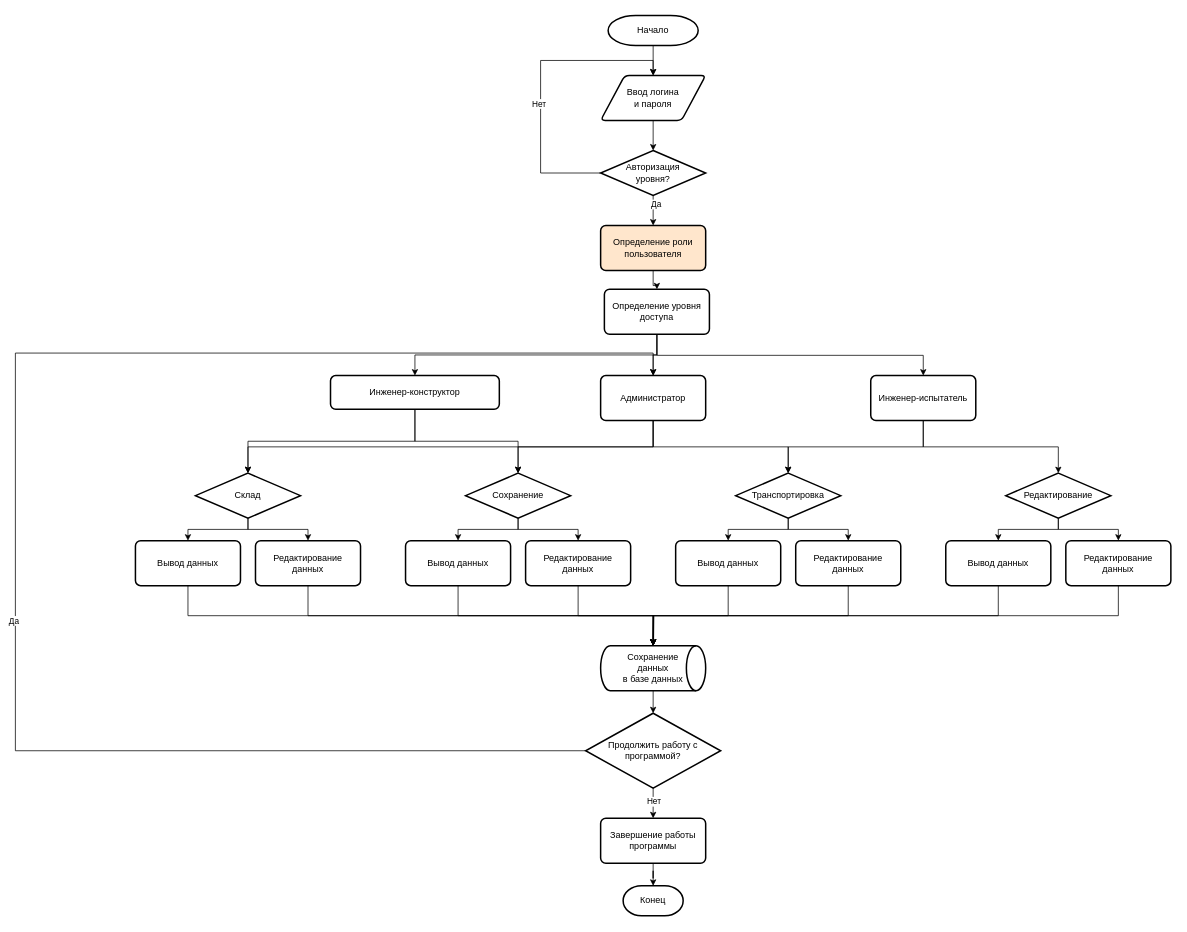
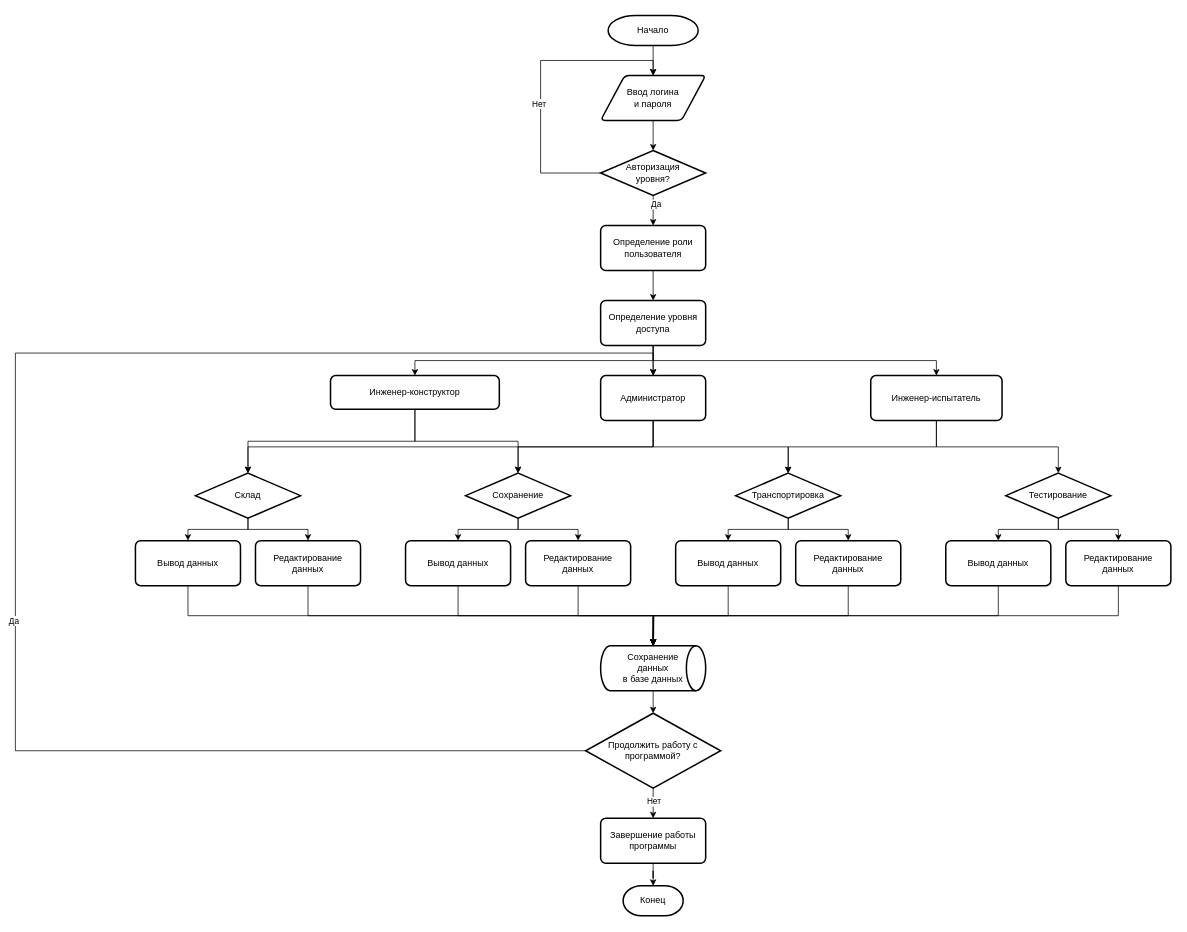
  <mxCell id="0" />
  <mxCell id="1" parent="0" />
  <mxCell id="2" value="" style="edgeStyle=orthogonalEdgeStyle;rounded=0;orthogonalLoop=1;jettySize=auto;html=1;" edge="1" parent="1" source="3" target="11"><mxGeometry relative="1" as="geometry" /></mxCell>
  <mxCell id="3" value="Начало" style="strokeWidth=2;html=1;shape=mxgraph.flowchart.terminator;whiteSpace=wrap;" vertex="1" parent="1"><mxGeometry x="810" y="20" width="120" height="40" as="geometry" /></mxCell>
  <mxCell id="4" value="Конец" style="strokeWidth=2;html=1;shape=mxgraph.flowchart.terminator;whiteSpace=wrap;" vertex="1" parent="1"><mxGeometry x="830" y="1180" width="80" height="40" as="geometry" /></mxCell>
  <mxCell id="5" value="" style="edgeStyle=orthogonalEdgeStyle;rounded=0;orthogonalLoop=1;jettySize=auto;html=1;" edge="1" parent="1" source="9" target="13"><mxGeometry relative="1" as="geometry" /></mxCell>
  <mxCell id="6" value="Да" style="edgeLabel;html=1;align=center;verticalAlign=middle;resizable=0;points=[];" vertex="1" connectable="0" parent="5"><mxGeometry x="-0.45" y="3" relative="1" as="geometry"><mxPoint as="offset" /></mxGeometry></mxCell>
  <mxCell id="7" style="edgeStyle=orthogonalEdgeStyle;rounded=0;orthogonalLoop=1;jettySize=auto;html=1;exitX=0;exitY=0.5;exitDx=0;exitDy=0;exitPerimeter=0;entryX=0.5;entryY=0;entryDx=0;entryDy=0;" edge="1" parent="1" source="9" target="11"><mxGeometry relative="1" as="geometry"><Array as="points"><mxPoint x="720" y="230" /><mxPoint x="720" y="80" /><mxPoint x="870" y="80" /></Array></mxGeometry></mxCell>
  <mxCell id="8" value="Нет" style="edgeLabel;html=1;align=center;verticalAlign=middle;resizable=0;points=[];" vertex="1" connectable="0" parent="7"><mxGeometry x="-0.135" y="3" relative="1" as="geometry"><mxPoint as="offset" /></mxGeometry></mxCell>
  <mxCell id="9" value="Авторизация&lt;br&gt;уровня?" style="strokeWidth=2;html=1;shape=mxgraph.flowchart.decision;whiteSpace=wrap;" vertex="1" parent="1"><mxGeometry x="800" y="200" width="140" height="60" as="geometry" /></mxCell>
  <mxCell id="10" value="" style="edgeStyle=orthogonalEdgeStyle;rounded=0;orthogonalLoop=1;jettySize=auto;html=1;" edge="1" parent="1" source="11" target="9"><mxGeometry relative="1" as="geometry" /></mxCell>
  <mxCell id="11" value="Ввод логина&lt;br&gt;и пароля" style="shape=parallelogram;html=1;strokeWidth=2;perimeter=parallelogramPerimeter;whiteSpace=wrap;rounded=1;arcSize=12;size=0.23;" vertex="1" parent="1"><mxGeometry x="800" y="100" width="140" height="60" as="geometry" /></mxCell>
  <mxCell id="12" value="" style="edgeStyle=orthogonalEdgeStyle;rounded=0;orthogonalLoop=1;jettySize=auto;html=1;" edge="1" parent="1" source="13" target="16"><mxGeometry relative="1" as="geometry" /></mxCell>
- <mxCell id="13" value="Определение роли пользователя" style="rounded=1;whiteSpace=wrap;html=1;absoluteArcSize=1;arcSize=14;strokeWidth=2;fillColor=#ffe6cc;" vertex="1" parent="1"><mxGeometry x="800" y="300" width="140" height="60" as="geometry" /></mxCell>
+ <mxCell id="13" value="Определение роли пользователя" style="rounded=1;whiteSpace=wrap;html=1;absoluteArcSize=1;arcSize=14;strokeWidth=2;" vertex="1" parent="1"><mxGeometry x="800" y="300" width="140" height="60" as="geometry" /></mxCell>
  <mxCell id="14" value="" style="edgeStyle=orthogonalEdgeStyle;rounded=0;orthogonalLoop=1;jettySize=auto;html=1;" edge="1" parent="1" source="16" target="44"><mxGeometry relative="1" as="geometry" /></mxCell>
  <mxCell id="15" style="edgeStyle=orthogonalEdgeStyle;rounded=0;orthogonalLoop=1;jettySize=auto;html=1;entryX=0.5;entryY=0;entryDx=0;entryDy=0;exitX=0.5;exitY=1;exitDx=0;exitDy=0;" edge="1" parent="1" source="16" target="43"><mxGeometry relative="1" as="geometry" /></mxCell>
- <mxCell id="16" value="Определение уровня доступа" style="rounded=1;whiteSpace=wrap;html=1;absoluteArcSize=1;arcSize=14;strokeWidth=2;" vertex="1" parent="1"><mxGeometry x="805" y="385" width="140" height="60" as="geometry" /></mxCell>
+ <mxCell id="16" value="Определение уровня доступа" style="rounded=1;whiteSpace=wrap;html=1;absoluteArcSize=1;arcSize=14;strokeWidth=2;" vertex="1" parent="1"><mxGeometry x="800" y="400" width="140" height="60" as="geometry" /></mxCell>
  <mxCell id="17" style="edgeStyle=orthogonalEdgeStyle;rounded=0;orthogonalLoop=1;jettySize=auto;html=1;exitX=0.5;exitY=1;exitDx=0;exitDy=0;" edge="1" parent="1" source="18"><mxGeometry relative="1" as="geometry"><mxPoint x="870" y="900" as="targetPoint" /><Array as="points"><mxPoint x="410" y="820" /><mxPoint x="871" y="820" /></Array></mxGeometry></mxCell>
  <mxCell id="18" value="Редактирование&lt;br&gt;данных" style="rounded=1;whiteSpace=wrap;html=1;absoluteArcSize=1;arcSize=14;strokeWidth=2;" vertex="1" parent="1"><mxGeometry x="340" y="720" width="140" height="60" as="geometry" /></mxCell>
  <mxCell id="19" value="Вывод данных" style="rounded=1;whiteSpace=wrap;html=1;absoluteArcSize=1;arcSize=14;strokeWidth=2;" vertex="1" parent="1"><mxGeometry x="180" y="720" width="140" height="60" as="geometry" /></mxCell>
  <mxCell id="20" style="edgeStyle=orthogonalEdgeStyle;rounded=0;orthogonalLoop=1;jettySize=auto;html=1;exitX=0.5;exitY=1;exitDx=0;exitDy=0;" edge="1" parent="1" source="21"><mxGeometry relative="1" as="geometry"><mxPoint x="870" y="860" as="targetPoint" /></mxGeometry></mxCell>
  <mxCell id="21" value="Редактирование&lt;br&gt;данных" style="rounded=1;whiteSpace=wrap;html=1;absoluteArcSize=1;arcSize=14;strokeWidth=2;" vertex="1" parent="1"><mxGeometry x="700" y="720" width="140" height="60" as="geometry" /></mxCell>
  <mxCell id="22" value="Вывод данных" style="rounded=1;whiteSpace=wrap;html=1;absoluteArcSize=1;arcSize=14;strokeWidth=2;" vertex="1" parent="1"><mxGeometry x="540" y="720" width="140" height="60" as="geometry" /></mxCell>
  <mxCell id="23" value="Редактирование&lt;br&gt;данных" style="rounded=1;whiteSpace=wrap;html=1;absoluteArcSize=1;arcSize=14;strokeWidth=2;" vertex="1" parent="1"><mxGeometry x="1060" y="720" width="140" height="60" as="geometry" /></mxCell>
  <mxCell id="24" style="edgeStyle=orthogonalEdgeStyle;rounded=0;orthogonalLoop=1;jettySize=auto;html=1;exitX=0.5;exitY=1;exitDx=0;exitDy=0;" edge="1" parent="1" source="25"><mxGeometry relative="1" as="geometry"><mxPoint x="870" y="860" as="targetPoint" /></mxGeometry></mxCell>
  <mxCell id="25" value="Вывод данных" style="rounded=1;whiteSpace=wrap;html=1;absoluteArcSize=1;arcSize=14;strokeWidth=2;" vertex="1" parent="1"><mxGeometry x="900" y="720" width="140" height="60" as="geometry" /></mxCell>
  <mxCell id="26" value="Редактирование&lt;br&gt;данных" style="rounded=1;whiteSpace=wrap;html=1;absoluteArcSize=1;arcSize=14;strokeWidth=2;" vertex="1" parent="1"><mxGeometry x="1420" y="720" width="140" height="60" as="geometry" /></mxCell>
  <mxCell id="27" style="edgeStyle=orthogonalEdgeStyle;rounded=0;orthogonalLoop=1;jettySize=auto;html=1;exitX=0.5;exitY=1;exitDx=0;exitDy=0;" edge="1" parent="1" source="28"><mxGeometry relative="1" as="geometry"><mxPoint x="870" y="860" as="targetPoint" /></mxGeometry></mxCell>
  <mxCell id="28" value="Вывод данных" style="rounded=1;whiteSpace=wrap;html=1;absoluteArcSize=1;arcSize=14;strokeWidth=2;" vertex="1" parent="1"><mxGeometry x="1260" y="720" width="140" height="60" as="geometry" /></mxCell>
  <mxCell id="29" value="" style="endArrow=classic;html=1;rounded=0;exitX=0.5;exitY=1;exitDx=0;exitDy=0;entryX=0.5;entryY=0;entryDx=0;entryDy=0;edgeStyle=elbowEdgeStyle;elbow=vertical;" edge="1" parent="1" target="19"><mxGeometry width="50" height="50" relative="1" as="geometry"><mxPoint x="330" y="690" as="sourcePoint" /><mxPoint x="610" y="580" as="targetPoint" /></mxGeometry></mxCell>
  <mxCell id="30" value="" style="endArrow=classic;html=1;rounded=0;entryX=0.5;entryY=0;entryDx=0;entryDy=0;edgeStyle=elbowEdgeStyle;elbow=vertical;exitX=0.5;exitY=1;exitDx=0;exitDy=0;exitPerimeter=0;" edge="1" parent="1" source="38" target="18"><mxGeometry width="50" height="50" relative="1" as="geometry"><mxPoint x="330" y="690" as="sourcePoint" /><mxPoint x="660" y="520" as="targetPoint" /></mxGeometry></mxCell>
  <mxCell id="31" value="" style="endArrow=classic;html=1;rounded=0;entryX=0.5;entryY=0;entryDx=0;entryDy=0;edgeStyle=elbowEdgeStyle;elbow=vertical;exitX=0.5;exitY=1;exitDx=0;exitDy=0;" edge="1" parent="1" target="28"><mxGeometry width="50" height="50" relative="1" as="geometry"><mxPoint x="1410" y="690" as="sourcePoint" /><mxPoint x="1230" y="700" as="targetPoint" /></mxGeometry></mxCell>
  <mxCell id="32" value="" style="endArrow=classic;html=1;rounded=0;entryX=0.5;entryY=0;entryDx=0;entryDy=0;edgeStyle=elbowEdgeStyle;elbow=vertical;exitX=0.5;exitY=1;exitDx=0;exitDy=0;" edge="1" parent="1" target="26"><mxGeometry width="50" height="50" relative="1" as="geometry"><mxPoint x="1410" y="690" as="sourcePoint" /><mxPoint x="1430" y="750" as="targetPoint" /></mxGeometry></mxCell>
  <mxCell id="33" value="" style="endArrow=classic;html=1;rounded=0;entryX=0.5;entryY=0;entryDx=0;entryDy=0;edgeStyle=elbowEdgeStyle;elbow=vertical;exitX=0.5;exitY=1;exitDx=0;exitDy=0;" edge="1" parent="1" target="25"><mxGeometry width="50" height="50" relative="1" as="geometry"><mxPoint x="1050" y="690" as="sourcePoint" /><mxPoint x="910" y="710" as="targetPoint" /></mxGeometry></mxCell>
  <mxCell id="34" value="" style="endArrow=classic;html=1;rounded=0;entryX=0.5;entryY=0;entryDx=0;entryDy=0;edgeStyle=elbowEdgeStyle;elbow=vertical;exitX=0.5;exitY=1;exitDx=0;exitDy=0;" edge="1" parent="1" target="23"><mxGeometry width="50" height="50" relative="1" as="geometry"><mxPoint x="1050" y="690" as="sourcePoint" /><mxPoint x="1130" y="840" as="targetPoint" /></mxGeometry></mxCell>
  <mxCell id="35" value="" style="endArrow=classic;html=1;rounded=0;entryX=0.5;entryY=0;entryDx=0;entryDy=0;edgeStyle=elbowEdgeStyle;elbow=vertical;exitX=0.5;exitY=1;exitDx=0;exitDy=0;" edge="1" parent="1" target="22"><mxGeometry width="50" height="50" relative="1" as="geometry"><mxPoint x="690" y="690" as="sourcePoint" /><mxPoint x="950" y="920" as="targetPoint" /></mxGeometry></mxCell>
  <mxCell id="36" value="" style="endArrow=classic;html=1;rounded=0;entryX=0.5;entryY=0;entryDx=0;entryDy=0;edgeStyle=elbowEdgeStyle;elbow=vertical;exitX=0.5;exitY=1;exitDx=0;exitDy=0;" edge="1" parent="1" target="21"><mxGeometry width="50" height="50" relative="1" as="geometry"><mxPoint x="690" y="690" as="sourcePoint" /><mxPoint x="790" y="760" as="targetPoint" /></mxGeometry></mxCell>
  <mxCell id="37" value="Сохранение &lt;br&gt;данных &lt;br&gt;в базе данных" style="strokeWidth=2;html=1;shape=mxgraph.flowchart.direct_data;whiteSpace=wrap;" vertex="1" parent="1"><mxGeometry x="800" y="860" width="140" height="60" as="geometry" /></mxCell>
  <mxCell id="38" value="Склад" style="strokeWidth=2;html=1;shape=mxgraph.flowchart.decision;whiteSpace=wrap;" vertex="1" parent="1"><mxGeometry x="260" y="630" width="140" height="60" as="geometry" /></mxCell>
- <mxCell id="39" value="Редактирование" style="strokeWidth=2;html=1;shape=mxgraph.flowchart.decision;whiteSpace=wrap;" vertex="1" parent="1"><mxGeometry x="1340" y="630" width="140" height="60" as="geometry" /></mxCell>
+ <mxCell id="39" value="Тестирование" style="strokeWidth=2;html=1;shape=mxgraph.flowchart.decision;whiteSpace=wrap;" vertex="1" parent="1"><mxGeometry x="1340" y="630" width="140" height="60" as="geometry" /></mxCell>
  <mxCell id="40" value="Транспортировка" style="strokeWidth=2;html=1;shape=mxgraph.flowchart.decision;whiteSpace=wrap;" vertex="1" parent="1"><mxGeometry x="980" y="630" width="140" height="60" as="geometry" /></mxCell>
  <mxCell id="41" value="Сохранение" style="strokeWidth=2;html=1;shape=mxgraph.flowchart.decision;whiteSpace=wrap;" vertex="1" parent="1"><mxGeometry x="620" y="630" width="140" height="60" as="geometry" /></mxCell>
  <mxCell id="42" value="" style="edgeStyle=orthogonalEdgeStyle;rounded=0;orthogonalLoop=1;jettySize=auto;html=1;exitX=0.5;exitY=1;exitDx=0;exitDy=0;" edge="1" parent="1" source="43" target="41"><mxGeometry relative="1" as="geometry" /></mxCell>
  <mxCell id="43" value="Инженер-конструктор" style="rounded=1;whiteSpace=wrap;html=1;absoluteArcSize=1;arcSize=14;strokeWidth=2;" vertex="1" parent="1"><mxGeometry x="440" y="500" width="225" height="45" as="geometry" /></mxCell>
  <mxCell id="44" value="Администратор" style="rounded=1;whiteSpace=wrap;html=1;absoluteArcSize=1;arcSize=14;strokeWidth=2;" vertex="1" parent="1"><mxGeometry x="800" y="500" width="140" height="60" as="geometry" /></mxCell>
- <mxCell id="45" value="Инженер-испытатель" style="rounded=1;whiteSpace=wrap;html=1;absoluteArcSize=1;arcSize=14;strokeWidth=2;" vertex="1" parent="1"><mxGeometry x="1160" y="500" width="140" height="60" as="geometry" /></mxCell>
+ <mxCell id="45" value="Инженер-испытатель" style="rounded=1;whiteSpace=wrap;html=1;absoluteArcSize=1;arcSize=14;strokeWidth=2;" vertex="1" parent="1"><mxGeometry x="1160" y="500" width="175" height="60" as="geometry" /></mxCell>
  <mxCell id="46" value="" style="endArrow=classic;html=1;rounded=0;exitX=0.5;exitY=1;exitDx=0;exitDy=0;entryX=0.5;entryY=0;entryDx=0;entryDy=0;edgeStyle=elbowEdgeStyle;elbow=vertical;" edge="1" parent="1" source="16" target="45"><mxGeometry width="50" height="50" relative="1" as="geometry"><mxPoint x="1170" y="450" as="sourcePoint" /><mxPoint x="1220" y="400" as="targetPoint" /></mxGeometry></mxCell>
  <mxCell id="47" style="edgeStyle=orthogonalEdgeStyle;rounded=0;orthogonalLoop=1;jettySize=auto;html=1;entryX=0.5;entryY=0;entryDx=0;entryDy=0;entryPerimeter=0;exitX=0.5;exitY=1;exitDx=0;exitDy=0;" edge="1" parent="1" source="43" target="38"><mxGeometry relative="1" as="geometry" /></mxCell>
  <mxCell id="48" style="edgeStyle=orthogonalEdgeStyle;rounded=0;orthogonalLoop=1;jettySize=auto;html=1;entryX=0.5;entryY=0;entryDx=0;entryDy=0;entryPerimeter=0;exitX=0.5;exitY=1;exitDx=0;exitDy=0;" edge="1" parent="1" source="45" target="40"><mxGeometry relative="1" as="geometry" /></mxCell>
  <mxCell id="49" style="edgeStyle=orthogonalEdgeStyle;rounded=0;orthogonalLoop=1;jettySize=auto;html=1;entryX=0.5;entryY=0;entryDx=0;entryDy=0;entryPerimeter=0;exitX=0.5;exitY=1;exitDx=0;exitDy=0;" edge="1" parent="1" source="45" target="39"><mxGeometry relative="1" as="geometry" /></mxCell>
  <mxCell id="50" style="edgeStyle=orthogonalEdgeStyle;rounded=0;orthogonalLoop=1;jettySize=auto;html=1;entryX=0.5;entryY=0;entryDx=0;entryDy=0;entryPerimeter=0;exitX=0.5;exitY=1;exitDx=0;exitDy=0;" edge="1" parent="1" source="44" target="41"><mxGeometry relative="1" as="geometry"><mxPoint x="890" y="620" as="sourcePoint" /></mxGeometry></mxCell>
  <mxCell id="51" style="edgeStyle=orthogonalEdgeStyle;rounded=0;orthogonalLoop=1;jettySize=auto;html=1;entryX=0.5;entryY=0;entryDx=0;entryDy=0;entryPerimeter=0;exitX=0.5;exitY=1;exitDx=0;exitDy=0;" edge="1" parent="1" source="44" target="38"><mxGeometry relative="1" as="geometry" /></mxCell>
  <mxCell id="52" style="edgeStyle=orthogonalEdgeStyle;rounded=0;orthogonalLoop=1;jettySize=auto;html=1;entryX=0.5;entryY=0;entryDx=0;entryDy=0;entryPerimeter=0;exitX=0.5;exitY=1;exitDx=0;exitDy=0;" edge="1" parent="1" source="44" target="40"><mxGeometry relative="1" as="geometry" /></mxCell>
  <mxCell id="53" style="edgeStyle=orthogonalEdgeStyle;rounded=0;orthogonalLoop=1;jettySize=auto;html=1;entryX=0.5;entryY=0;entryDx=0;entryDy=0;entryPerimeter=0;exitX=0.5;exitY=1;exitDx=0;exitDy=0;" edge="1" parent="1" source="19" target="37"><mxGeometry relative="1" as="geometry" /></mxCell>
  <mxCell id="54" style="edgeStyle=orthogonalEdgeStyle;rounded=0;orthogonalLoop=1;jettySize=auto;html=1;entryX=0.5;entryY=0;entryDx=0;entryDy=0;entryPerimeter=0;exitX=0.5;exitY=1;exitDx=0;exitDy=0;" edge="1" parent="1" source="22" target="37"><mxGeometry relative="1" as="geometry" /></mxCell>
  <mxCell id="55" style="edgeStyle=orthogonalEdgeStyle;rounded=0;orthogonalLoop=1;jettySize=auto;html=1;exitX=0.5;exitY=1;exitDx=0;exitDy=0;entryX=0.5;entryY=0;entryDx=0;entryDy=0;entryPerimeter=0;" edge="1" parent="1" source="23" target="37"><mxGeometry relative="1" as="geometry" /></mxCell>
  <mxCell id="56" style="edgeStyle=orthogonalEdgeStyle;rounded=0;orthogonalLoop=1;jettySize=auto;html=1;exitX=0.5;exitY=1;exitDx=0;exitDy=0;entryX=0.5;entryY=0;entryDx=0;entryDy=0;entryPerimeter=0;" edge="1" parent="1" source="26" target="37"><mxGeometry relative="1" as="geometry" /></mxCell>
  <mxCell id="57" style="edgeStyle=orthogonalEdgeStyle;rounded=0;orthogonalLoop=1;jettySize=auto;html=1;exitX=0.5;exitY=1;exitDx=0;exitDy=0;exitPerimeter=0;entryX=0.5;entryY=0;entryDx=0;entryDy=0;" edge="1" parent="1" source="61" target="64"><mxGeometry relative="1" as="geometry" /></mxCell>
  <mxCell id="58" value="Нет" style="edgeLabel;html=1;align=center;verticalAlign=middle;resizable=0;points=[];" vertex="1" connectable="0" parent="57"><mxGeometry x="-0.15" relative="1" as="geometry"><mxPoint as="offset" /></mxGeometry></mxCell>
  <mxCell id="59" style="edgeStyle=orthogonalEdgeStyle;rounded=0;orthogonalLoop=1;jettySize=auto;html=1;exitX=0;exitY=0.5;exitDx=0;exitDy=0;exitPerimeter=0;entryX=0.5;entryY=0;entryDx=0;entryDy=0;" edge="1" parent="1" source="61" target="44"><mxGeometry relative="1" as="geometry"><Array as="points"><mxPoint x="20" y="1000" /><mxPoint x="20" y="470" /><mxPoint x="870" y="470" /></Array></mxGeometry></mxCell>
  <mxCell id="60" value="Да" style="edgeLabel;html=1;align=center;verticalAlign=middle;resizable=0;points=[];" vertex="1" connectable="0" parent="59"><mxGeometry x="-0.139" y="3" relative="1" as="geometry"><mxPoint as="offset" /></mxGeometry></mxCell>
  <mxCell id="61" value="Продолжить работу с программой?" style="strokeWidth=2;html=1;shape=mxgraph.flowchart.decision;whiteSpace=wrap;" vertex="1" parent="1"><mxGeometry x="780" y="950" width="180" height="100" as="geometry" /></mxCell>
  <mxCell id="62" style="edgeStyle=orthogonalEdgeStyle;rounded=0;orthogonalLoop=1;jettySize=auto;html=1;exitX=0.5;exitY=1;exitDx=0;exitDy=0;exitPerimeter=0;entryX=0.5;entryY=0;entryDx=0;entryDy=0;entryPerimeter=0;" edge="1" parent="1" source="37" target="61"><mxGeometry relative="1" as="geometry" /></mxCell>
  <mxCell id="63" value="" style="edgeStyle=orthogonalEdgeStyle;rounded=0;orthogonalLoop=1;jettySize=auto;html=1;" edge="1" parent="1" source="64" target="4"><mxGeometry relative="1" as="geometry" /></mxCell>
  <mxCell id="64" value="Завершение работы программы" style="rounded=1;whiteSpace=wrap;html=1;absoluteArcSize=1;arcSize=14;strokeWidth=2;" vertex="1" parent="1"><mxGeometry x="800" y="1090" width="140" height="60" as="geometry" /></mxCell>
